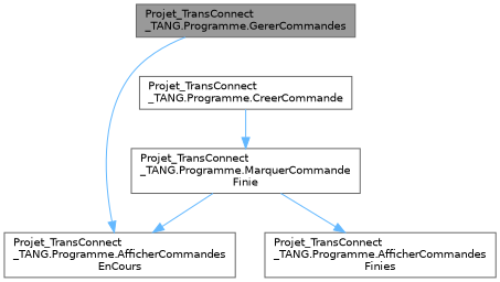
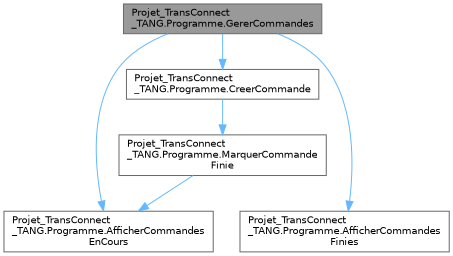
  digraph {
    rankdir=TB
    node [color=grey40 fillcolor=white fontname=Helvetica fontsize=10 shape=box style=filled]
    edge [color=steelblue1 fontname=Helvetica fontsize=10 labelfontname=Helvetica labelfontsize=10 style=solid]
    n1 [color=gray40 fillcolor=grey60 fontcolor=black height=0.2 label="Projet_TransConnect\l_TANG.Programme.GererCommandes" width=0.4]
    n2 [height=0.2 label="Projet_TransConnect\l_TANG.Programme.AfficherCommandes\lEnCours" width=0.4]
    n3 [height=0.2 label="Projet_TransConnect\l_TANG.Programme.AfficherCommandes\lFinies" width=0.4]
    n4 [height=0.2 label="Projet_TransConnect\l_TANG.Programme.CreerCommande" width=0.4]
    n5 [height=0.2 label="Projet_TransConnect\l_TANG.Programme.MarquerCommande\lFinie" width=0.4]
    n1 -> n2
-   n5 -> n3
+   n1 -> n3
+   n1 -> n4
    n4 -> n5
    n5 -> n2
  }
